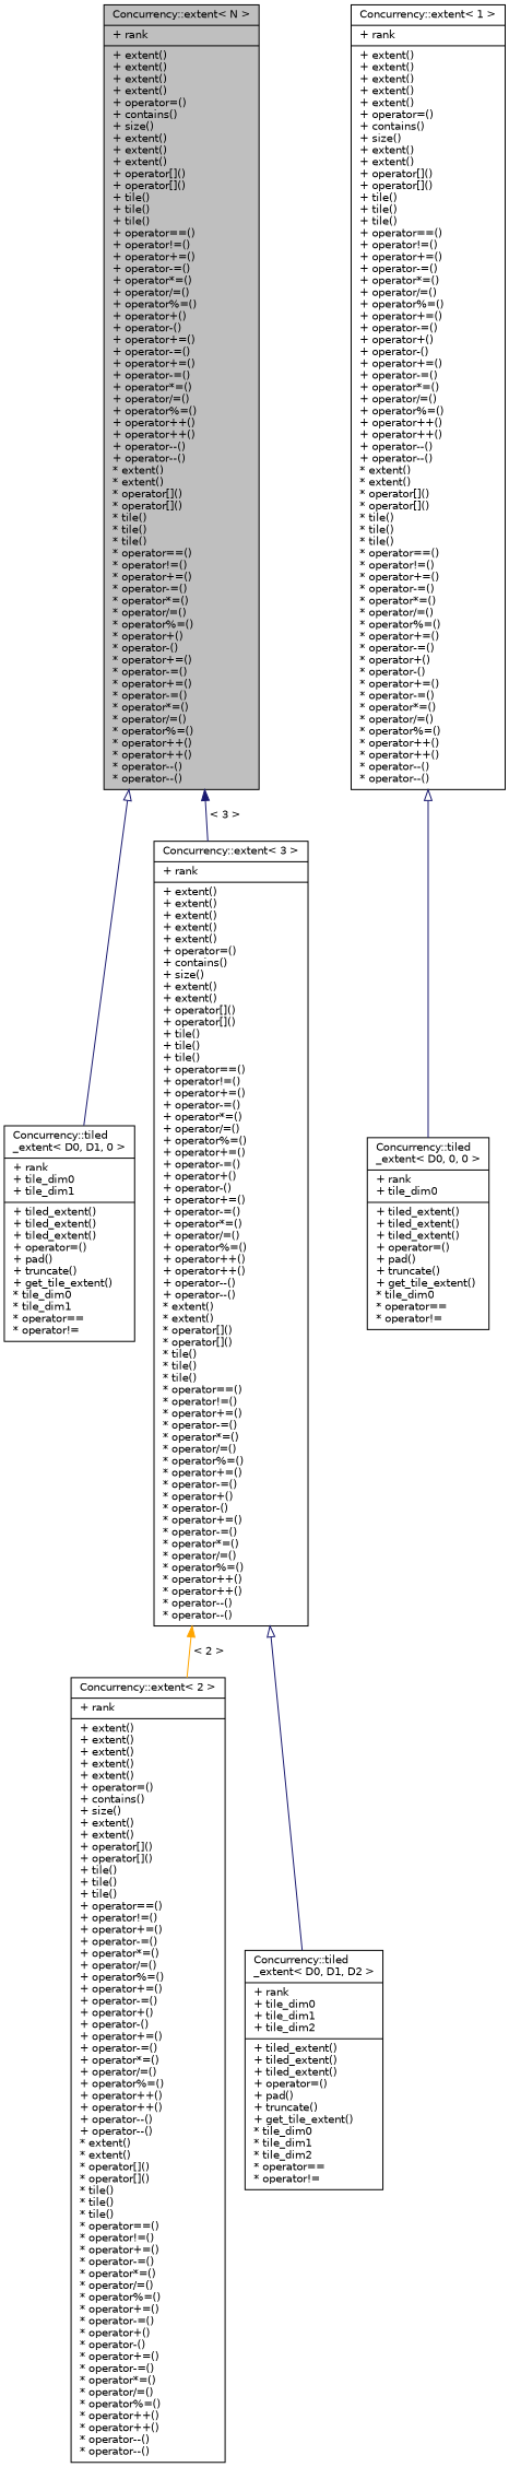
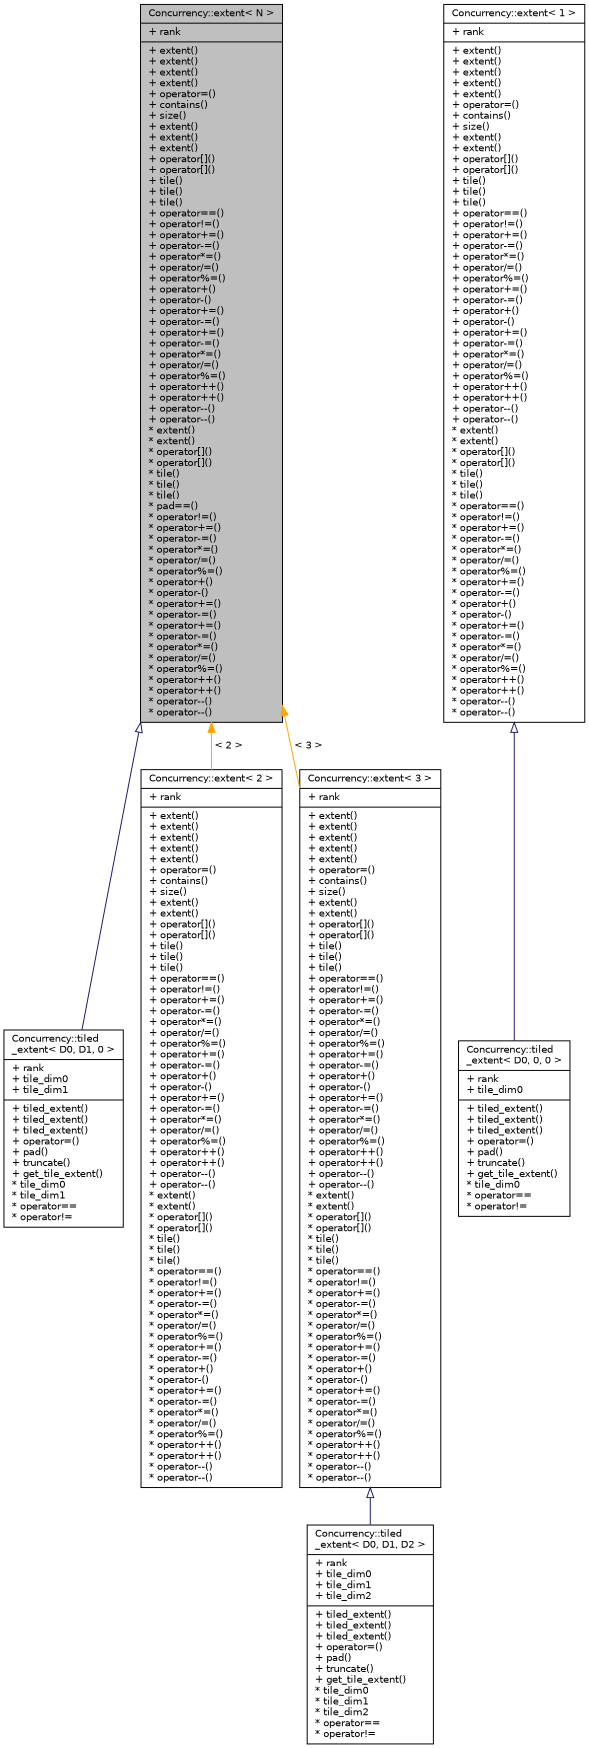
  digraph {
    node [color=black fillcolor=white fontname=Helvetica fontsize=10 shape=record style=filled]
    edge [arrowtail=onormal color=midnightblue dir=back fontname=Helvetica fontsize=10 labelfontname=Helvetica labelfontsize=10 style=solid]
-   n1 [fillcolor=grey75 fontcolor=black height=0.2 label="{Concurrency::extent\< N \>\n|+ rank\l|+ extent()\l+ extent()\l+ extent()\l+ extent()\l+ operator=()\l+ contains()\l+ size()\l+ extent()\l+ extent()\l+ extent()\l+ operator[]()\l+ operator[]()\l+ tile()\l+ tile()\l+ tile()\l+ operator==()\l+ operator!=()\l+ operator+=()\l+ operator-=()\l+ operator*=()\l+ operator/=()\l+ operator%=()\l+ operator+()\l+ operator-()\l+ operator+=()\l+ operator-=()\l+ operator+=()\l+ operator-=()\l+ operator*=()\l+ operator/=()\l+ operator%=()\l+ operator++()\l+ operator++()\l+ operator--()\l+ operator--()\l* extent()\l* extent()\l* operator[]()\l* operator[]()\l* tile()\l* tile()\l* tile()\l* operator==()\l* operator!=()\l* operator+=()\l* operator-=()\l* operator*=()\l* operator/=()\l* operator%=()\l* operator+()\l* operator-()\l* operator+=()\l* operator-=()\l* operator+=()\l* operator-=()\l* operator*=()\l* operator/=()\l* operator%=()\l* operator++()\l* operator++()\l* operator--()\l* operator--()\l}" width=0.4]
+   n1 [fillcolor=grey75 fontcolor=black height=0.2 label="{Concurrency::extent\< N \>\n|+ rank\l|+ extent()\l+ extent()\l+ extent()\l+ extent()\l+ operator=()\l+ contains()\l+ size()\l+ extent()\l+ extent()\l+ extent()\l+ operator[]()\l+ operator[]()\l+ tile()\l+ tile()\l+ tile()\l+ operator==()\l+ operator!=()\l+ operator+=()\l+ operator-=()\l+ operator*=()\l+ operator/=()\l+ operator%=()\l+ operator+()\l+ operator-()\l+ operator+=()\l+ operator-=()\l+ operator+=()\l+ operator-=()\l+ operator*=()\l+ operator/=()\l+ operator%=()\l+ operator++()\l+ operator++()\l+ operator--()\l+ operator--()\l* extent()\l* extent()\l* operator[]()\l* operator[]()\l* tile()\l* tile()\l* tile()\l* pad==()\l* operator!=()\l* operator+=()\l* operator-=()\l* operator*=()\l* operator/=()\l* operator%=()\l* operator+()\l* operator-()\l* operator+=()\l* operator-=()\l* operator+=()\l* operator-=()\l* operator*=()\l* operator/=()\l* operator%=()\l* operator++()\l* operator++()\l* operator--()\l* operator--()\l}" width=0.4]
    n2 [height=0.2 label="{Concurrency::tiled\l_extent\< D0, D1, 0 \>\n|+ rank\l+ tile_dim0\l+ tile_dim1\l|+ tiled_extent()\l+ tiled_extent()\l+ tiled_extent()\l+ operator=()\l+ pad()\l+ truncate()\l+ get_tile_extent()\l* tile_dim0\l* tile_dim1\l* operator==\l* operator!=\l}" width=0.4]
    n3 [height=0.2 label="{Concurrency::extent\< 2 \>\n|+ rank\l|+ extent()\l+ extent()\l+ extent()\l+ extent()\l+ extent()\l+ operator=()\l+ contains()\l+ size()\l+ extent()\l+ extent()\l+ operator[]()\l+ operator[]()\l+ tile()\l+ tile()\l+ tile()\l+ operator==()\l+ operator!=()\l+ operator+=()\l+ operator-=()\l+ operator*=()\l+ operator/=()\l+ operator%=()\l+ operator+=()\l+ operator-=()\l+ operator+()\l+ operator-()\l+ operator+=()\l+ operator-=()\l+ operator*=()\l+ operator/=()\l+ operator%=()\l+ operator++()\l+ operator++()\l+ operator--()\l+ operator--()\l* extent()\l* extent()\l* operator[]()\l* operator[]()\l* tile()\l* tile()\l* tile()\l* operator==()\l* operator!=()\l* operator+=()\l* operator-=()\l* operator*=()\l* operator/=()\l* operator%=()\l* operator+=()\l* operator-=()\l* operator+()\l* operator-()\l* operator+=()\l* operator-=()\l* operator*=()\l* operator/=()\l* operator%=()\l* operator++()\l* operator++()\l* operator--()\l* operator--()\l}" width=0.4]
    n4 [height=0.2 label="{Concurrency::extent\< 3 \>\n|+ rank\l|+ extent()\l+ extent()\l+ extent()\l+ extent()\l+ extent()\l+ operator=()\l+ contains()\l+ size()\l+ extent()\l+ extent()\l+ operator[]()\l+ operator[]()\l+ tile()\l+ tile()\l+ tile()\l+ operator==()\l+ operator!=()\l+ operator+=()\l+ operator-=()\l+ operator*=()\l+ operator/=()\l+ operator%=()\l+ operator+=()\l+ operator-=()\l+ operator+()\l+ operator-()\l+ operator+=()\l+ operator-=()\l+ operator*=()\l+ operator/=()\l+ operator%=()\l+ operator++()\l+ operator++()\l+ operator--()\l+ operator--()\l* extent()\l* extent()\l* operator[]()\l* operator[]()\l* tile()\l* tile()\l* tile()\l* operator==()\l* operator!=()\l* operator+=()\l* operator-=()\l* operator*=()\l* operator/=()\l* operator%=()\l* operator+=()\l* operator-=()\l* operator+()\l* operator-()\l* operator+=()\l* operator-=()\l* operator*=()\l* operator/=()\l* operator%=()\l* operator++()\l* operator++()\l* operator--()\l* operator--()\l}" width=0.4]
    n5 [height=0.2 label="{Concurrency::extent\< 1 \>\n|+ rank\l|+ extent()\l+ extent()\l+ extent()\l+ extent()\l+ extent()\l+ operator=()\l+ contains()\l+ size()\l+ extent()\l+ extent()\l+ operator[]()\l+ operator[]()\l+ tile()\l+ tile()\l+ tile()\l+ operator==()\l+ operator!=()\l+ operator+=()\l+ operator-=()\l+ operator*=()\l+ operator/=()\l+ operator%=()\l+ operator+=()\l+ operator-=()\l+ operator+()\l+ operator-()\l+ operator+=()\l+ operator-=()\l+ operator*=()\l+ operator/=()\l+ operator%=()\l+ operator++()\l+ operator++()\l+ operator--()\l+ operator--()\l* extent()\l* extent()\l* operator[]()\l* operator[]()\l* tile()\l* tile()\l* tile()\l* operator==()\l* operator!=()\l* operator+=()\l* operator-=()\l* operator*=()\l* operator/=()\l* operator%=()\l* operator+=()\l* operator-=()\l* operator+()\l* operator-()\l* operator+=()\l* operator-=()\l* operator*=()\l* operator/=()\l* operator%=()\l* operator++()\l* operator++()\l* operator--()\l* operator--()\l}" width=0.4]
    n6 [height=0.2 label="{Concurrency::tiled\l_extent\< D0, 0, 0 \>\n|+ rank\l+ tile_dim0\l|+ tiled_extent()\l+ tiled_extent()\l+ tiled_extent()\l+ operator=()\l+ pad()\l+ truncate()\l+ get_tile_extent()\l* tile_dim0\l* operator==\l* operator!=\l}" width=0.4]
    n7 [height=0.2 label="{Concurrency::tiled\l_extent\< D0, D1, D2 \>\n|+ rank\l+ tile_dim0\l+ tile_dim1\l+ tile_dim2\l|+ tiled_extent()\l+ tiled_extent()\l+ tiled_extent()\l+ operator=()\l+ pad()\l+ truncate()\l+ get_tile_extent()\l* tile_dim0\l* tile_dim1\l* tile_dim2\l* operator==\l* operator!=\l}" width=0.4]
    n1 -> n2
-   n4 -> n3 [color=orange label=" \< 2 \>" arrowtail=""]
-   n1 -> n4 [label=" \< 3 \>" arrowtail=""]
+   n1 -> n3 [color=orange label=" \< 2 \>" arrowtail=""]
+   n1 -> n4 [color=orange label=" \< 3 \>" arrowtail=""]
    n4 -> n7
    n5 -> n6
  }
